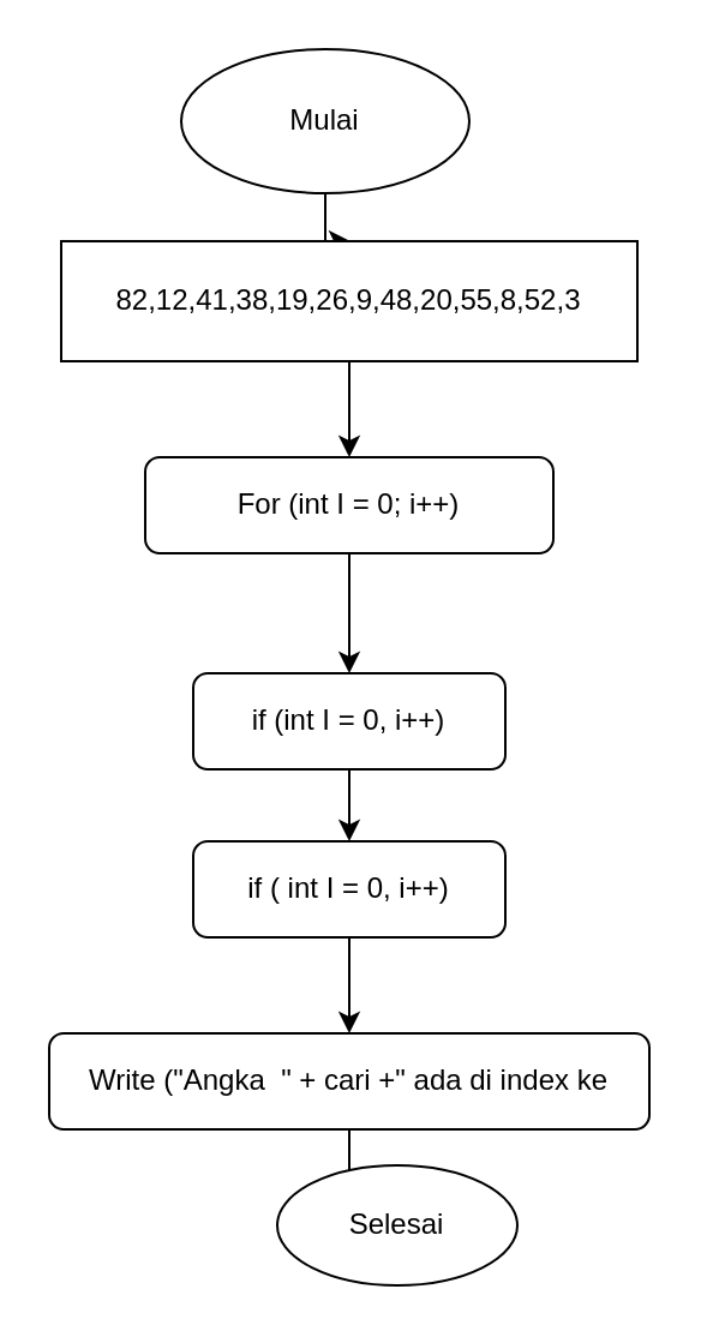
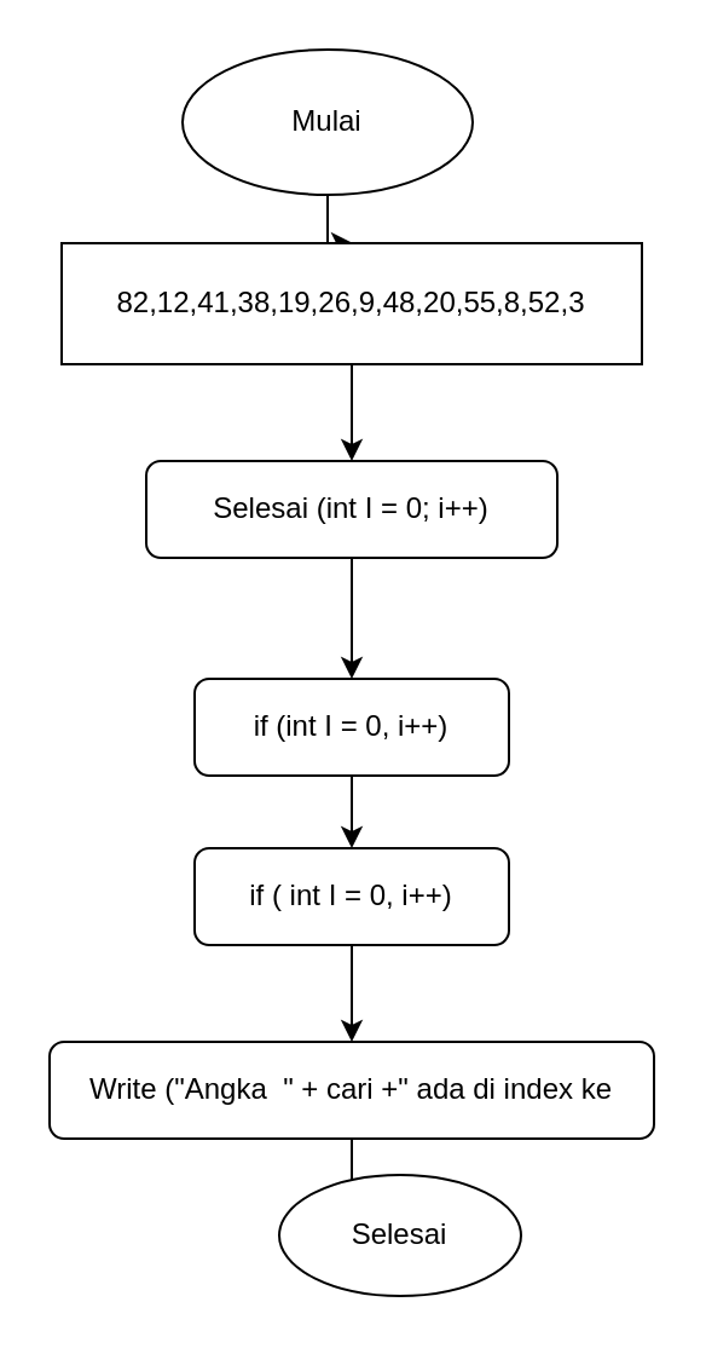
  <mxCell id="0" />
  <mxCell id="1" parent="0" />
  <mxCell id="2" style="edgeStyle=orthogonalEdgeStyle;rounded=0;orthogonalLoop=1;jettySize=auto;html=1;" edge="1" parent="1" source="3"><mxGeometry relative="1" as="geometry"><mxPoint x="145" y="100" as="targetPoint" /></mxGeometry></mxCell>
  <mxCell id="3" value="Mulai" style="ellipse;whiteSpace=wrap;html=1;" vertex="1" parent="1"><mxGeometry x="75" y="20" width="120" height="60" as="geometry" /></mxCell>
  <mxCell id="4" style="edgeStyle=orthogonalEdgeStyle;rounded=0;orthogonalLoop=1;jettySize=auto;html=1;" edge="1" parent="1" source="5"><mxGeometry relative="1" as="geometry"><mxPoint x="145" y="190" as="targetPoint" /></mxGeometry></mxCell>
  <mxCell id="5" value="82,12,41,38,19,26,9,48,20,55,8,52,3" style="rounded=0;whiteSpace=wrap;html=1;" vertex="1" parent="1"><mxGeometry x="25" y="100" width="240" height="50" as="geometry" /></mxCell>
  <mxCell id="6" style="edgeStyle=orthogonalEdgeStyle;rounded=0;orthogonalLoop=1;jettySize=auto;html=1;" edge="1" parent="1" source="7"><mxGeometry relative="1" as="geometry"><mxPoint x="145" y="280" as="targetPoint" /></mxGeometry></mxCell>
- <mxCell id="7" value="For (int I = 0; i++)" style="rounded=1;whiteSpace=wrap;html=1;" vertex="1" parent="1"><mxGeometry x="60" y="190" width="170" height="40" as="geometry" /></mxCell>
+ <mxCell id="7" value="Selesai (int I = 0; i++)" style="rounded=1;whiteSpace=wrap;html=1;" vertex="1" parent="1"><mxGeometry x="60" y="190" width="170" height="40" as="geometry" /></mxCell>
  <mxCell id="8" style="edgeStyle=orthogonalEdgeStyle;rounded=0;orthogonalLoop=1;jettySize=auto;html=1;" edge="1" parent="1" source="9"><mxGeometry relative="1" as="geometry"><mxPoint x="145" y="350" as="targetPoint" /></mxGeometry></mxCell>
  <mxCell id="9" value="if (int I = 0, i++)" style="rounded=1;whiteSpace=wrap;html=1;" vertex="1" parent="1"><mxGeometry x="80" y="280" width="130" height="40" as="geometry" /></mxCell>
  <mxCell id="10" style="edgeStyle=orthogonalEdgeStyle;rounded=0;orthogonalLoop=1;jettySize=auto;html=1;" edge="1" parent="1" source="11"><mxGeometry relative="1" as="geometry"><mxPoint x="145" y="430" as="targetPoint" /></mxGeometry></mxCell>
  <mxCell id="11" value="if ( int I = 0, i++)" style="rounded=1;whiteSpace=wrap;html=1;" vertex="1" parent="1"><mxGeometry x="80" y="350" width="130" height="40" as="geometry" /></mxCell>
  <mxCell id="12" value="" style="edgeStyle=orthogonalEdgeStyle;rounded=0;orthogonalLoop=1;jettySize=auto;html=1;" edge="1" parent="1" source="13" target="14"><mxGeometry relative="1" as="geometry" /></mxCell>
  <mxCell id="13" value="Write (&quot;Angka&amp;nbsp; &quot; + cari +&quot; ada di index ke" style="rounded=1;whiteSpace=wrap;html=1;" vertex="1" parent="1"><mxGeometry x="20" y="430" width="250" height="40" as="geometry" /></mxCell>
  <mxCell id="14" value="Selesai" style="ellipse;whiteSpace=wrap;html=1;" vertex="1" parent="1"><mxGeometry x="115" y="485" width="100" height="50" as="geometry" /></mxCell>
